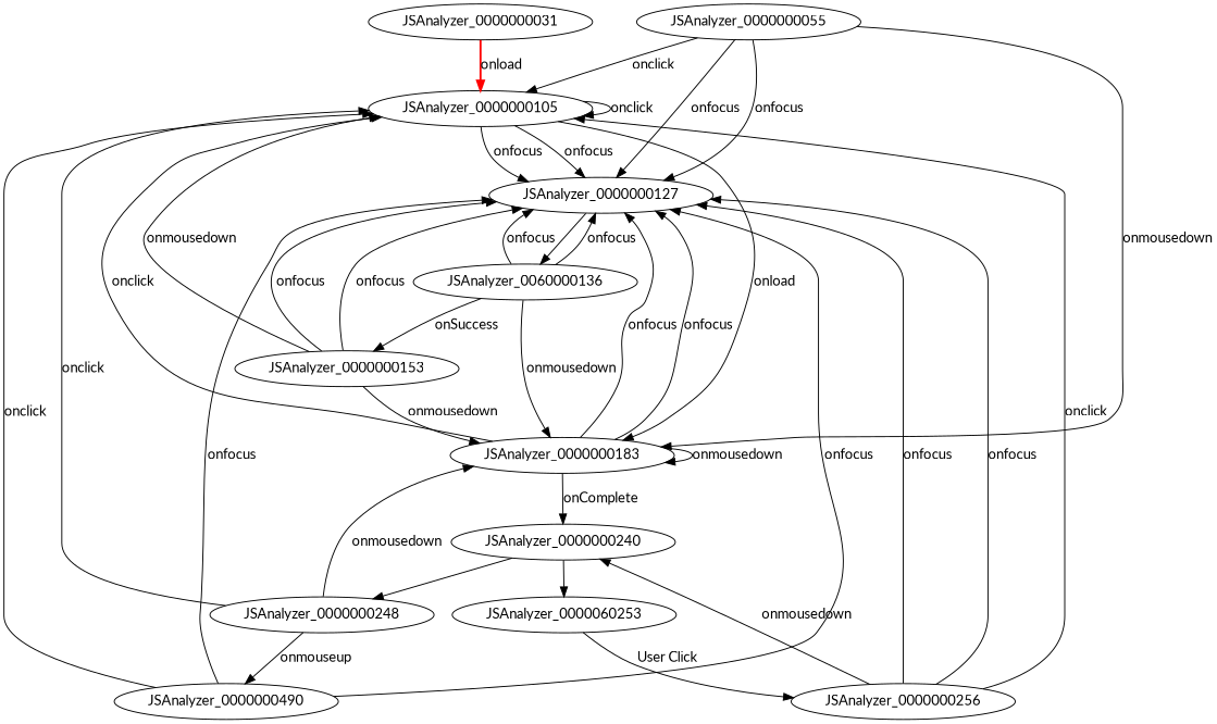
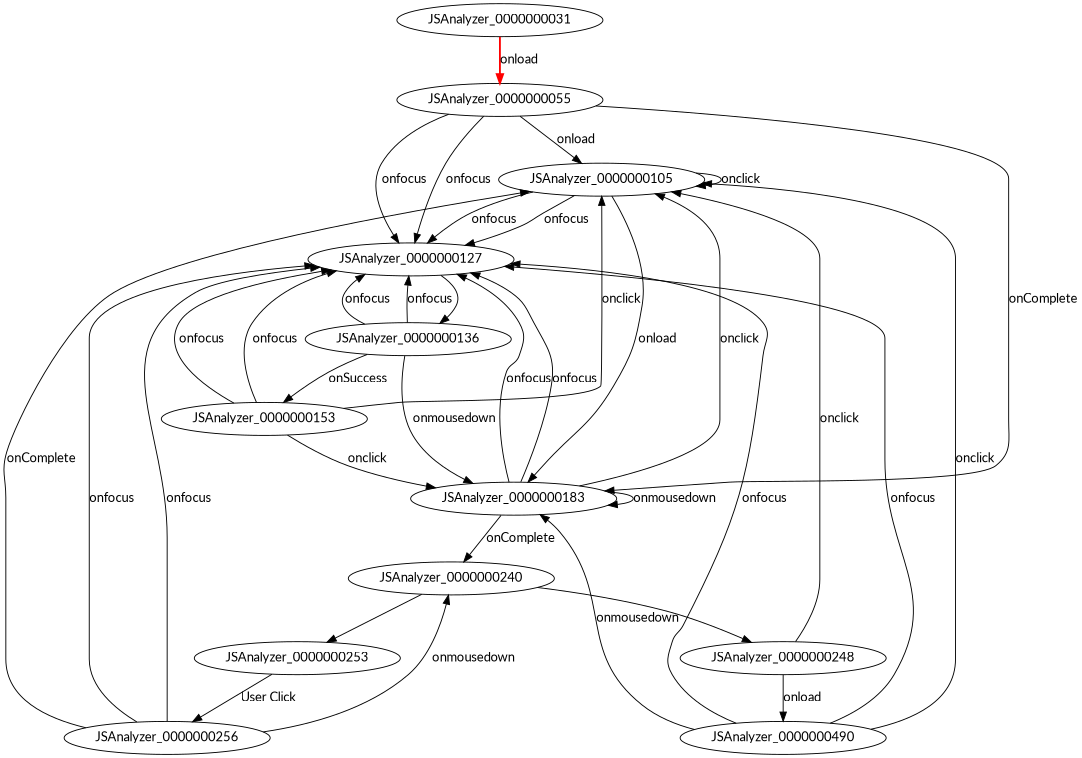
  digraph {
    fontname=Lato
    node [fontname=Lato]
    edge [fontname=Lato]
    JSAnalyzer_0000000031
    JSAnalyzer_0000000055
    JSAnalyzer_0000000105
    JSAnalyzer_0000000127
    JSAnalyzer_0000000183
-   JSAnalyzer_0000000136 [label=JSAnalyzer_0060000136]
+   JSAnalyzer_0000000136
    JSAnalyzer_0000000240
    JSAnalyzer_0000000153
    JSAnalyzer_0000000248
-   JSAnalyzer_0000000253 [label=JSAnalyzer_0000060253]
+   JSAnalyzer_0000000253
    JSAnalyzer_0000000490
    JSAnalyzer_0000000256
-   JSAnalyzer_0000000031 -> JSAnalyzer_0000000105 [color=red label=onload style=bold]
-   JSAnalyzer_0000000055 -> JSAnalyzer_0000000105 [label=onclick]
+   JSAnalyzer_0000000031 -> JSAnalyzer_0000000055 [color=red label=onload style=bold]
+   JSAnalyzer_0000000055 -> JSAnalyzer_0000000105 [label=onload]
    JSAnalyzer_0000000055 -> JSAnalyzer_0000000127 [label=onfocus]
    JSAnalyzer_0000000055 -> JSAnalyzer_0000000127 [label=onfocus]
-   JSAnalyzer_0000000055 -> JSAnalyzer_0000000183 [label=onmousedown]
+   JSAnalyzer_0000000055 -> JSAnalyzer_0000000183 [label=onComplete]
    JSAnalyzer_0000000105 -> JSAnalyzer_0000000105 [label=onclick]
    JSAnalyzer_0000000105 -> JSAnalyzer_0000000127 [label=onfocus]
    JSAnalyzer_0000000105 -> JSAnalyzer_0000000127 [label=onfocus]
    JSAnalyzer_0000000105 -> JSAnalyzer_0000000183 [label=onload]
    JSAnalyzer_0000000127 -> JSAnalyzer_0000000136
    JSAnalyzer_0000000183 -> JSAnalyzer_0000000105 [label=onclick]
    JSAnalyzer_0000000183 -> JSAnalyzer_0000000127 [label=onfocus]
    JSAnalyzer_0000000183 -> JSAnalyzer_0000000127 [label=onfocus]
    JSAnalyzer_0000000183 -> JSAnalyzer_0000000183 [label=onmousedown]
    JSAnalyzer_0000000183 -> JSAnalyzer_0000000240 [label=onComplete]
    JSAnalyzer_0000000136 -> JSAnalyzer_0000000127 [label=onfocus]
    JSAnalyzer_0000000136 -> JSAnalyzer_0000000127 [label=onfocus]
    JSAnalyzer_0000000136 -> JSAnalyzer_0000000183 [label=onmousedown]
    JSAnalyzer_0000000136 -> JSAnalyzer_0000000153 [label=onSuccess]
    JSAnalyzer_0000000240 -> JSAnalyzer_0000000248
    JSAnalyzer_0000000240 -> JSAnalyzer_0000000253
-   JSAnalyzer_0000000153 -> JSAnalyzer_0000000105 [label=onmousedown]
+   JSAnalyzer_0000000153 -> JSAnalyzer_0000000105 [label=onclick]
    JSAnalyzer_0000000153 -> JSAnalyzer_0000000127 [label=onfocus]
    JSAnalyzer_0000000153 -> JSAnalyzer_0000000127 [label=onfocus]
-   JSAnalyzer_0000000153 -> JSAnalyzer_0000000183 [label=onmousedown]
+   JSAnalyzer_0000000153 -> JSAnalyzer_0000000183 [label=onclick]
    JSAnalyzer_0000000248 -> JSAnalyzer_0000000105 [label=onclick]
-   JSAnalyzer_0000000248 -> JSAnalyzer_0000000490 [label=onmouseup]
+   JSAnalyzer_0000000248 -> JSAnalyzer_0000000490 [label=onload]
    JSAnalyzer_0000000253 -> JSAnalyzer_0000000256 [label="User Click"]
    JSAnalyzer_0000000490 -> JSAnalyzer_0000000105 [label=onclick]
    JSAnalyzer_0000000490 -> JSAnalyzer_0000000127 [label=onfocus]
    JSAnalyzer_0000000490 -> JSAnalyzer_0000000127 [label=onfocus]
-   JSAnalyzer_0000000248 -> JSAnalyzer_0000000183 [label=onmousedown]
-   JSAnalyzer_0000000256 -> JSAnalyzer_0000000105 [label=onclick]
+   JSAnalyzer_0000000490 -> JSAnalyzer_0000000183 [label=onmousedown]
+   JSAnalyzer_0000000256 -> JSAnalyzer_0000000105 [label=onComplete]
    JSAnalyzer_0000000256 -> JSAnalyzer_0000000127 [label=onfocus]
    JSAnalyzer_0000000256 -> JSAnalyzer_0000000127 [label=onfocus]
    JSAnalyzer_0000000256 -> JSAnalyzer_0000000240 [label=onmousedown]
  }
